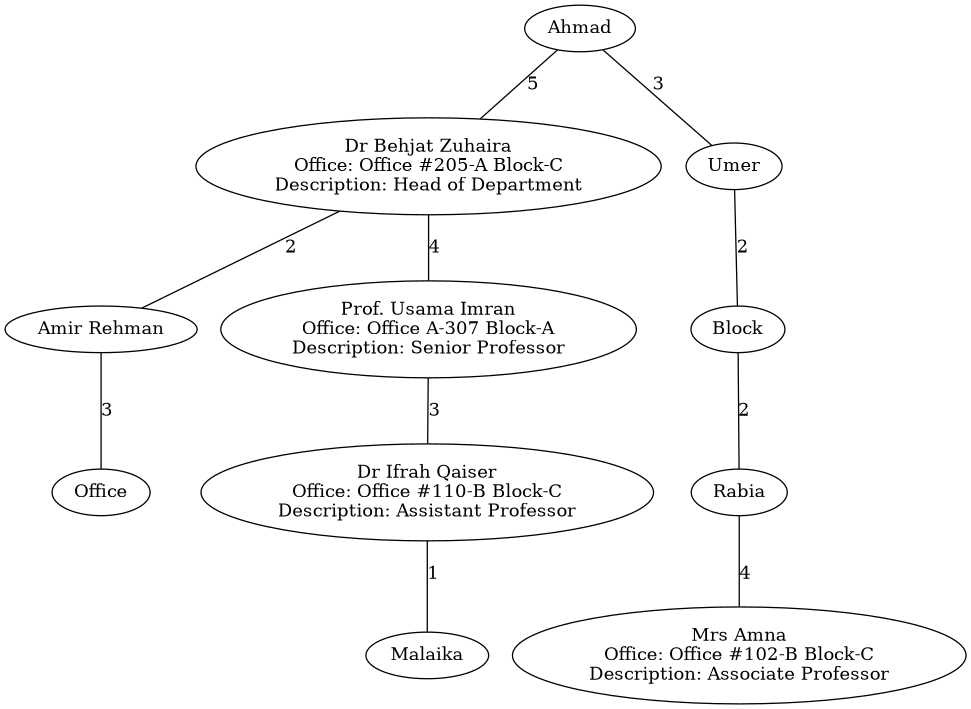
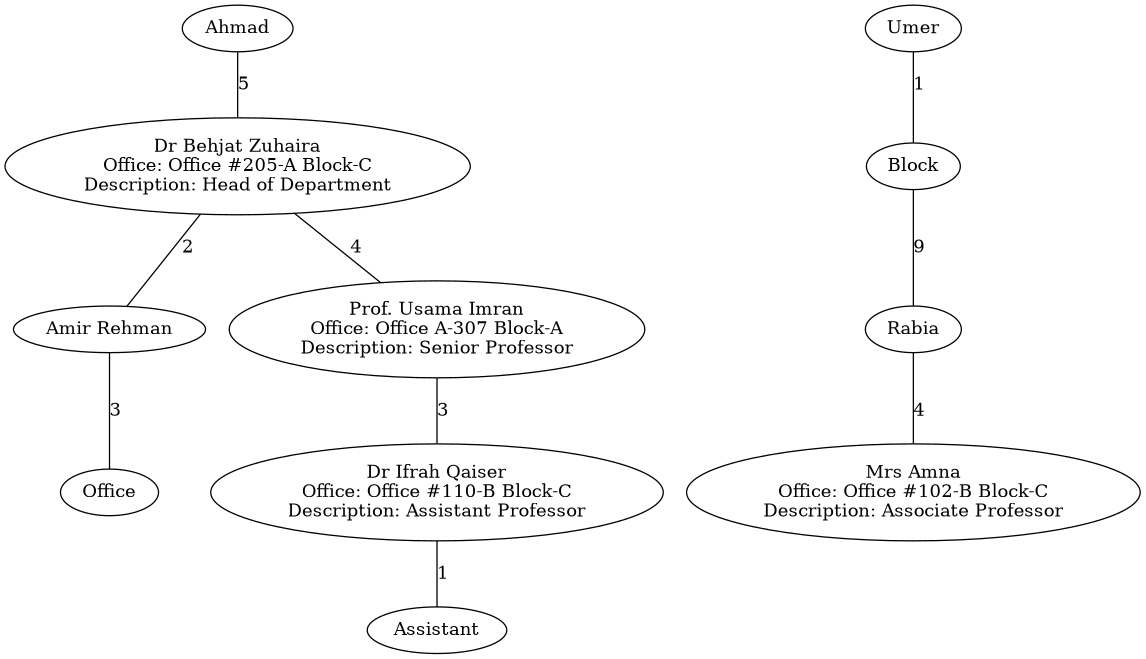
  graph {
    n1 [label=Ahmad]
    n2 [label="Dr Behjat Zuhaira\nOffice: Office #205-A Block-C\nDescription: Head of Department"]
    n3 [label=Umer]
    n4 [label="Amir Rehman"]
    n5 [label="Prof. Usama Imran\nOffice: Office A-307 Block-A\nDescription: Senior Professor"]
    n6 [label=Block]
    n7 [label=Office]
    n8 [label="Dr Ifrah Qaiser\nOffice: Office #110-B Block-C\nDescription: Assistant Professor"]
    n9 [label=Rabia]
    n10 [label="Mrs Amna\nOffice: Office #102-B Block-C\nDescription: Associate Professor"]
-   n11 [label=Malaika]
+   n11 [label=Assistant]
    n1 -- n2 [label=5]
-   n1 -- n3 [label=3]
    n2 -- n4 [label=2]
    n2 -- n5 [label=4]
-   n3 -- n6 [label=2]
+   n3 -- n6 [label=1]
    n4 -- n7 [label=3]
    n5 -- n8 [label=3]
-   n6 -- n9 [label=2]
+   n6 -- n9 [label=9]
    n8 -- n11 [label=1]
    n9 -- n10 [label=4]
  }
